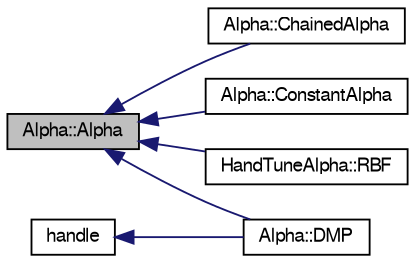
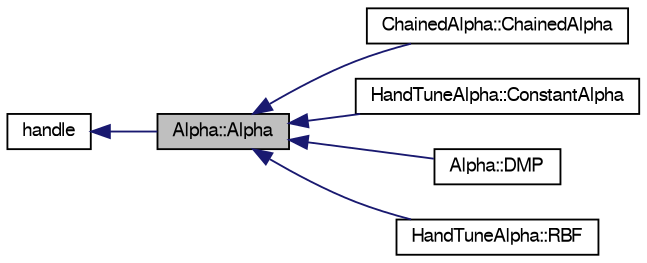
  digraph {
    rankdir=LR
    node [color=black fontname=FreeSans fontsize=10 shape=record]
    edge [color=midnightblue dir=back fontname=FreeSans fontsize=10 labelfontname=FreeSans labelfontsize=10 style=solid]
    n1 [fillcolor=grey75 fontcolor=black height=0.2 label="Alpha::Alpha" style=filled width=0.4]
-   n2 [height=0.2 label="Alpha::ChainedAlpha" width=0.4]
-   n3 [height=0.2 label="Alpha::ConstantAlpha" width=0.4]
+   n2 [height=0.2 label="ChainedAlpha::ChainedAlpha" width=0.4]
+   n3 [height=0.2 label="HandTuneAlpha::ConstantAlpha" width=0.4]
    n4 [height=0.2 label="Alpha::DMP" width=0.4]
    n5 [height=0.2 label="HandTuneAlpha::RBF" width=0.4]
    n6 [height=0.2 label=handle width=0.4]
    n1 -> n2
    n1 -> n3
    n1 -> n4
    n1 -> n5
-   n6 -> n4
+   n6 -> n1
  }
